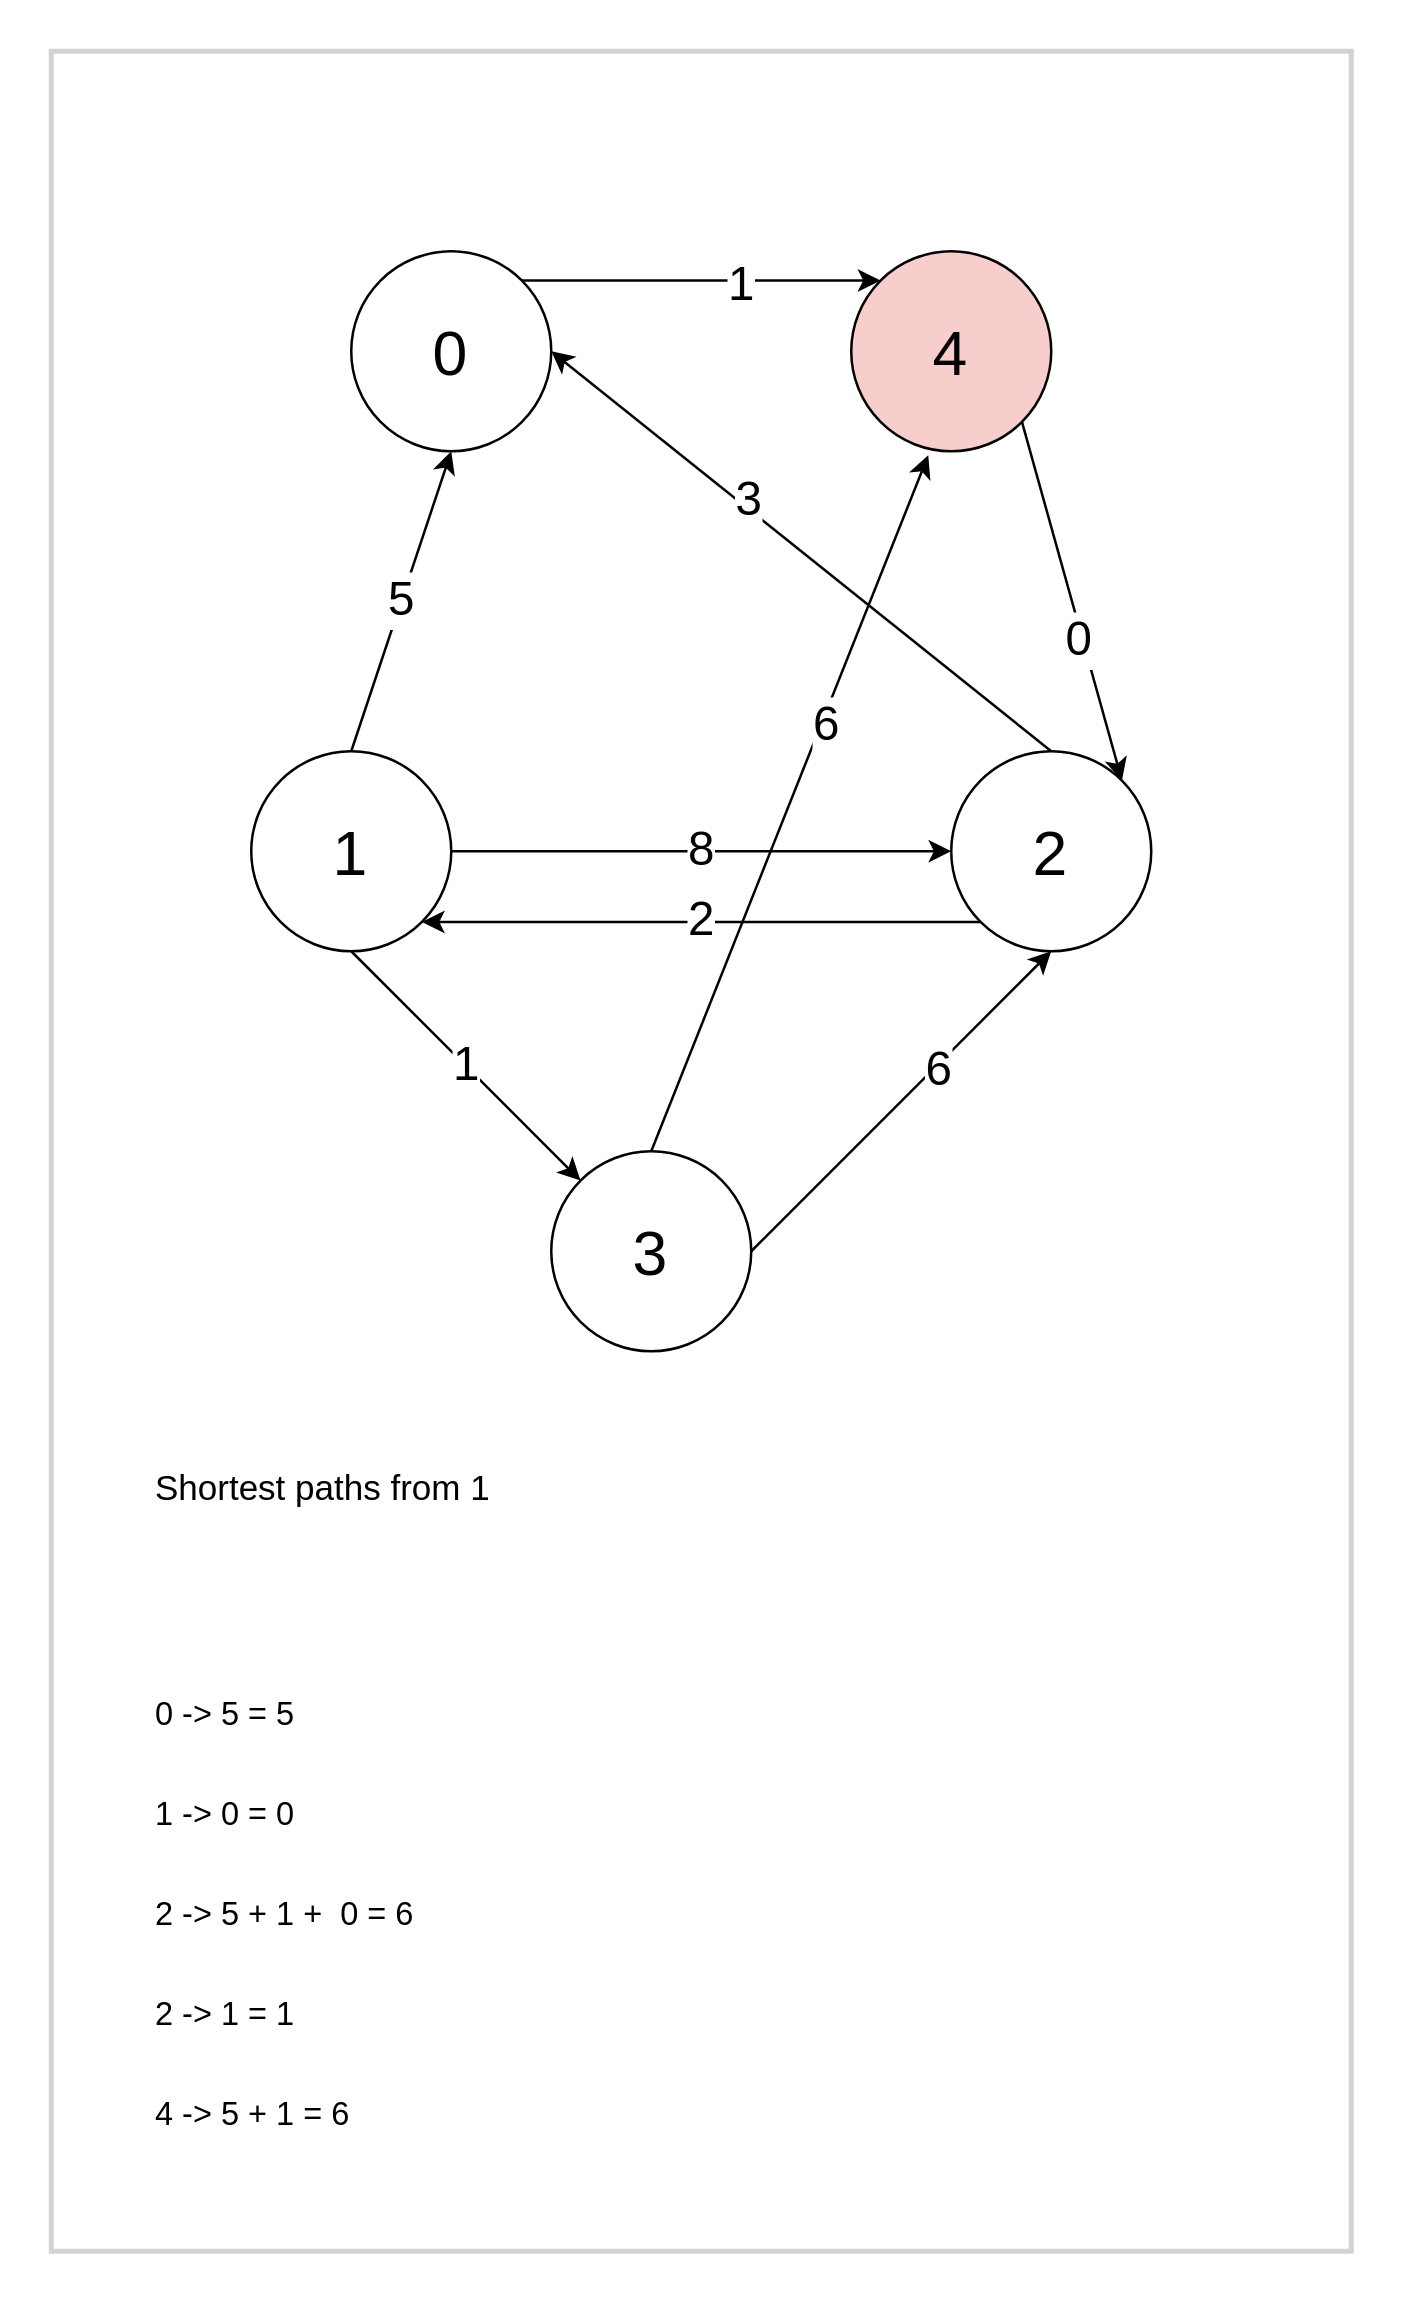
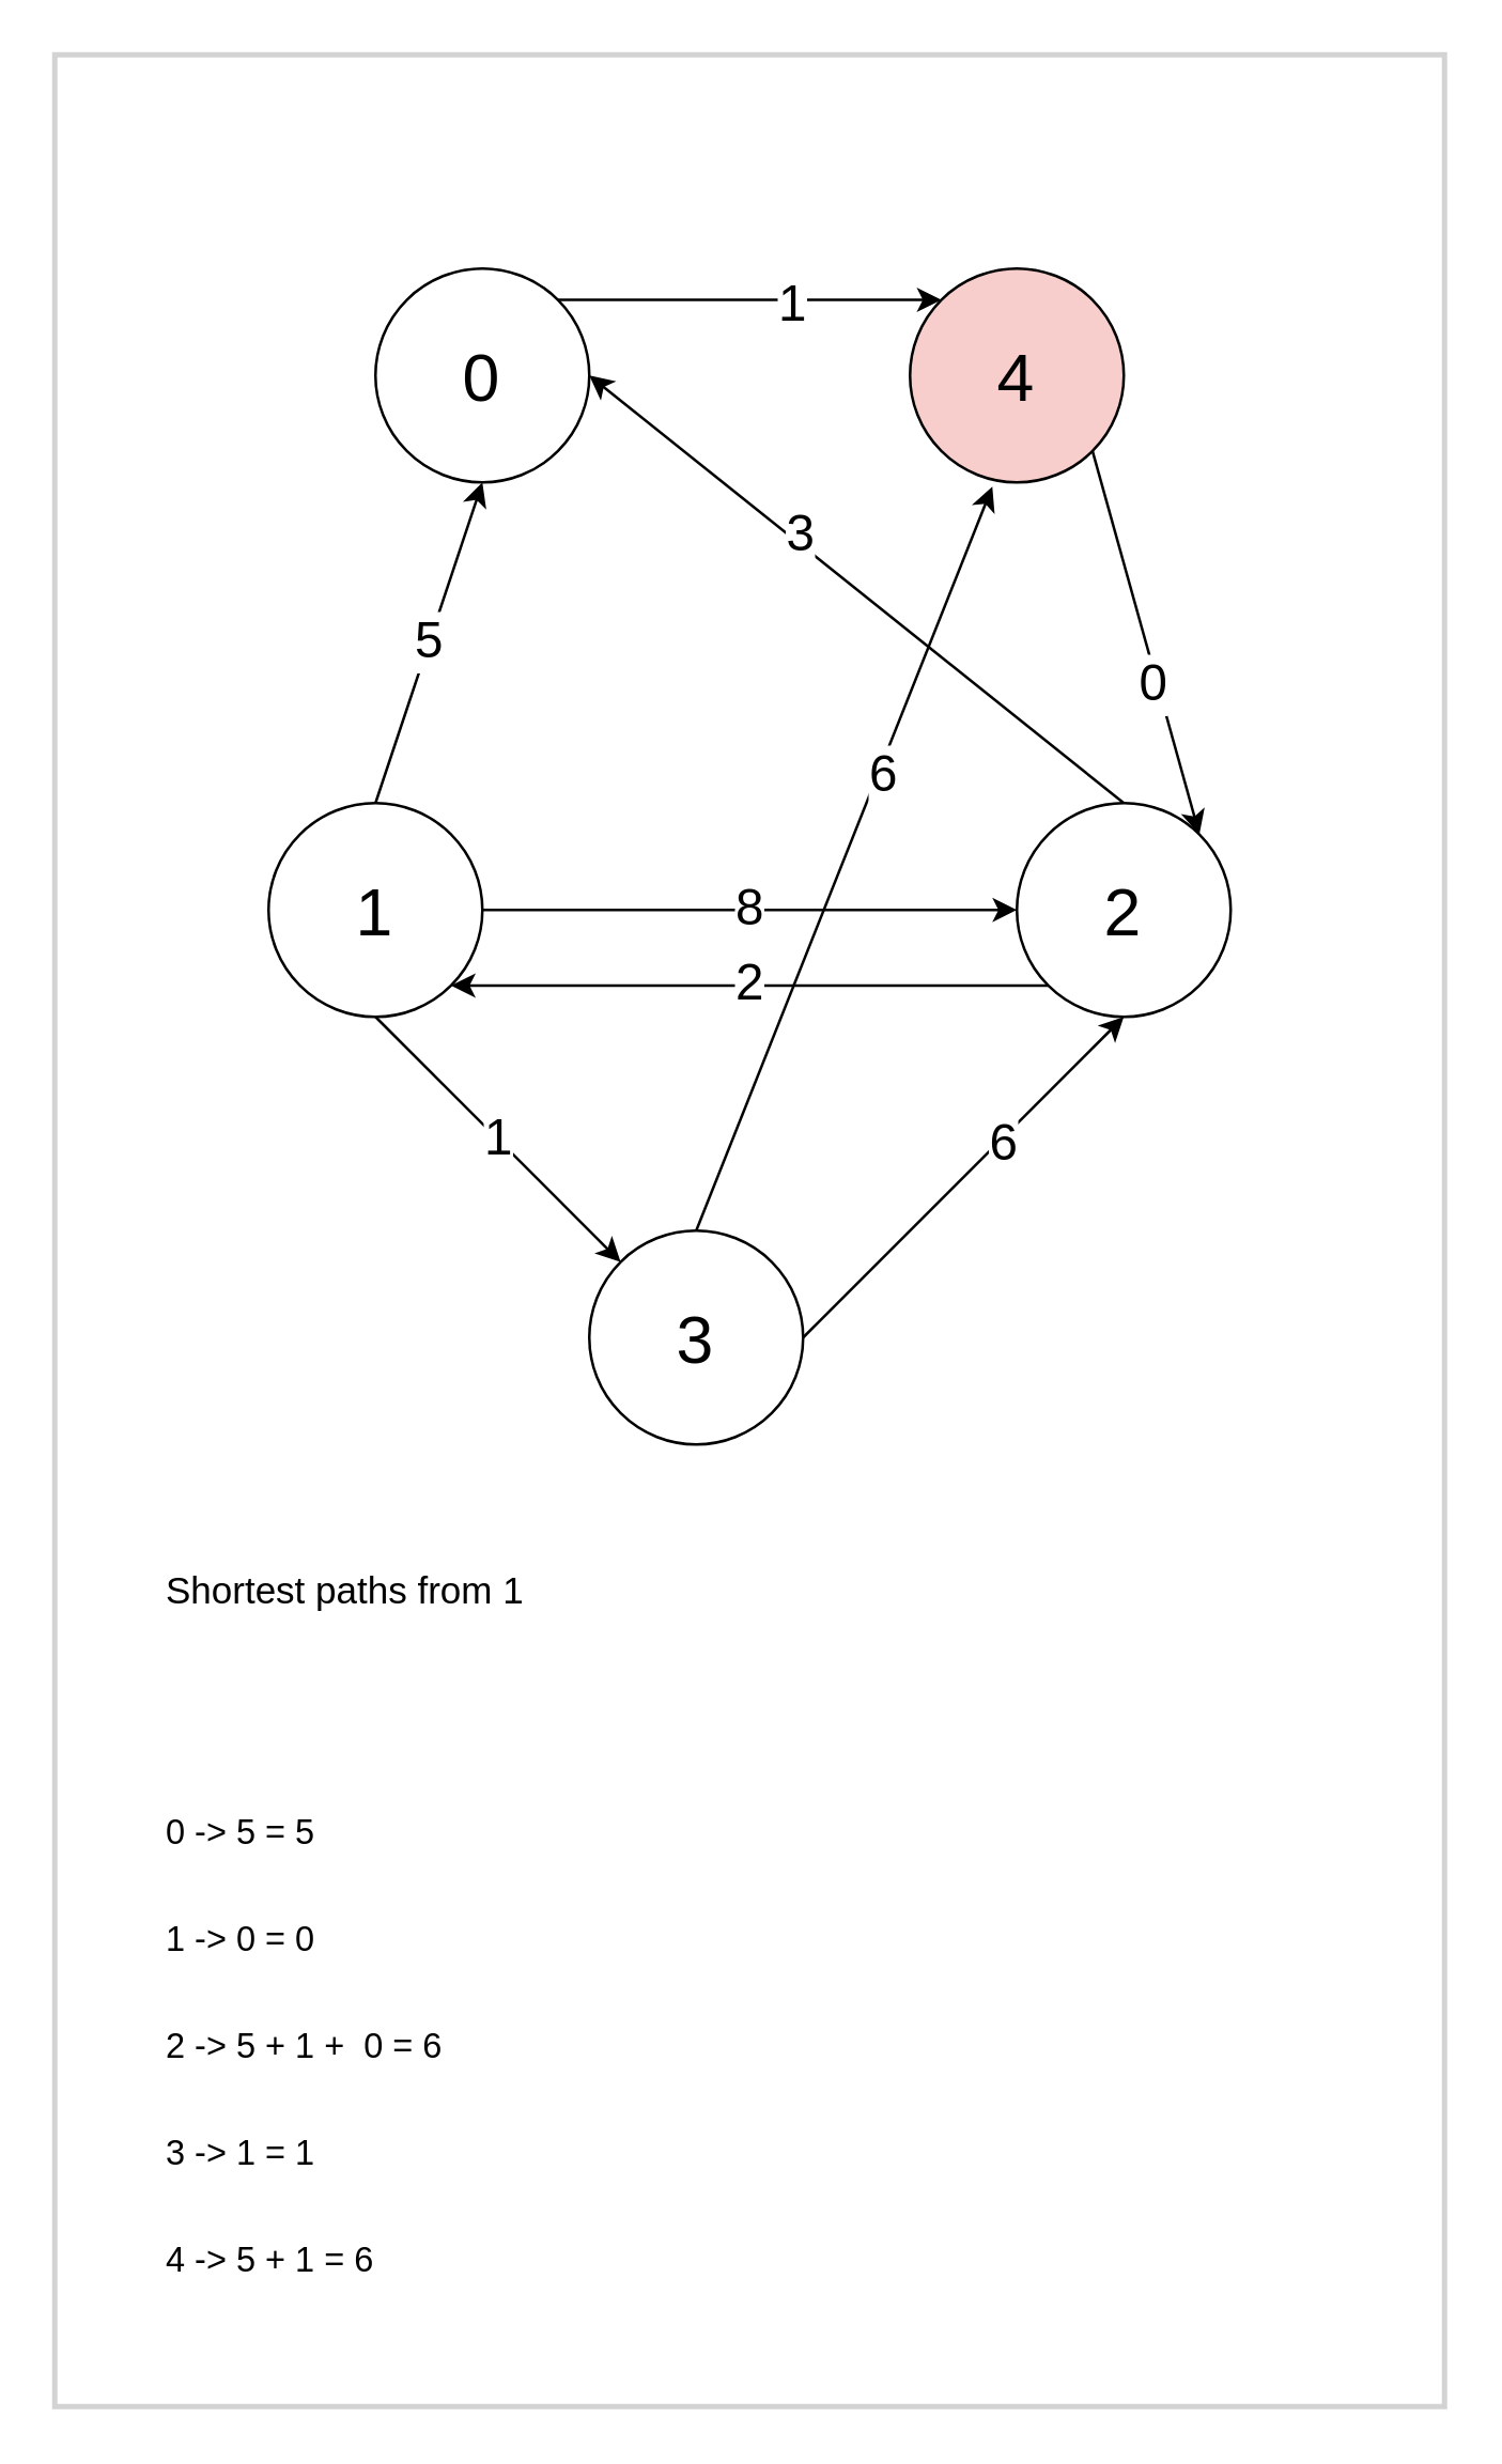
  <mxCell id="0" />
  <mxCell id="1" parent="0" />
  <mxCell id="2" value="" style="rounded=0;whiteSpace=wrap;html=1;fillColor=none;strokeColor=#d3d3d3;strokeWidth=2;" parent="1" vertex="1"><mxGeometry y="20" width="520" height="880" as="geometry" x="20" /></mxCell>
  <mxCell id="3" value="1" style="ellipse;whiteSpace=wrap;html=1;aspect=fixed;fontSize=25;" parent="1" vertex="1"><mxGeometry x="100" y="300" width="80" height="80" as="geometry" /></mxCell>
  <mxCell id="4" value="2" style="ellipse;whiteSpace=wrap;html=1;aspect=fixed;fontSize=25;" parent="1" vertex="1"><mxGeometry x="380" y="300" width="80" height="80" as="geometry" /></mxCell>
  <mxCell id="5" value="3" style="ellipse;whiteSpace=wrap;html=1;aspect=fixed;fontSize=25;" parent="1" vertex="1"><mxGeometry x="220" y="460" width="80" height="80" as="geometry" /></mxCell>
  <mxCell id="6" value="4" style="ellipse;whiteSpace=wrap;html=1;aspect=fixed;fontSize=25;fillColor=#f8cecc;" parent="1" vertex="1"><mxGeometry x="340" y="100" width="80" height="80" as="geometry" /></mxCell>
  <mxCell id="7" value="0" style="ellipse;whiteSpace=wrap;html=1;aspect=fixed;fontSize=25;" parent="1" vertex="1"><mxGeometry x="140" y="100" width="80" height="80" as="geometry" /></mxCell>
  <mxCell id="8" value="5" style="endArrow=classic;html=1;rounded=0;exitX=0.5;exitY=0;exitDx=0;exitDy=0;entryX=0.5;entryY=1;entryDx=0;entryDy=0;fontSize=19;" parent="1" source="3" target="7" edge="1"><mxGeometry width="50" height="50" relative="1" as="geometry"><mxPoint x="200" y="290" as="sourcePoint" /><mxPoint x="250" y="240" as="targetPoint" /></mxGeometry></mxCell>
  <mxCell id="9" value="8" style="endArrow=classic;html=1;rounded=0;exitX=1;exitY=0.5;exitDx=0;exitDy=0;entryX=0;entryY=0.5;entryDx=0;entryDy=0;fontSize=19;" parent="1" source="3" target="4" edge="1"><mxGeometry width="50" height="50" relative="1" as="geometry"><mxPoint x="250" y="360" as="sourcePoint" /><mxPoint x="290" y="240" as="targetPoint" /></mxGeometry></mxCell>
  <mxCell id="10" value="6" style="endArrow=classic;html=1;rounded=0;exitX=0.5;exitY=0;exitDx=0;exitDy=0;entryX=0.385;entryY=1.02;entryDx=0;entryDy=0;fontSize=19;entryPerimeter=0;" parent="1" source="5" target="6" edge="1"><mxGeometry x="0.227" y="-2" width="50" height="50" relative="1" as="geometry"><mxPoint x="190" y="350" as="sourcePoint" /><mxPoint x="390" y="350" as="targetPoint" /><mxPoint as="offset" /></mxGeometry></mxCell>
  <mxCell id="11" value="3" style="endArrow=classic;html=1;rounded=0;exitX=0.5;exitY=0;exitDx=0;exitDy=0;fontSize=19;entryX=1;entryY=0.5;entryDx=0;entryDy=0;" parent="1" source="4" target="7" edge="1"><mxGeometry x="0.227" y="-2" width="50" height="50" relative="1" as="geometry"><mxPoint x="270" y="470" as="sourcePoint" /><mxPoint x="230" y="150" as="targetPoint" /><mxPoint as="offset" /></mxGeometry></mxCell>
  <mxCell id="12" value="6" style="endArrow=classic;html=1;rounded=0;exitX=1;exitY=0.5;exitDx=0;exitDy=0;entryX=0.5;entryY=1;entryDx=0;entryDy=0;fontSize=19;" parent="1" source="5" target="4" edge="1"><mxGeometry x="0.227" y="-2" width="50" height="50" relative="1" as="geometry"><mxPoint x="470" y="738" as="sourcePoint" /><mxPoint x="581" y="460" as="targetPoint" /><mxPoint as="offset" /></mxGeometry></mxCell>
  <mxCell id="13" value="2" style="endArrow=classic;html=1;rounded=0;exitX=0;exitY=1;exitDx=0;exitDy=0;entryX=1;entryY=1;entryDx=0;entryDy=0;fontSize=19;" parent="1" source="4" target="3" edge="1"><mxGeometry width="50" height="50" relative="1" as="geometry"><mxPoint x="190" y="350" as="sourcePoint" /><mxPoint x="390" y="350" as="targetPoint" /></mxGeometry></mxCell>
  <mxCell id="14" value="Shortest paths from 1" style="text;html=1;align=left;verticalAlign=middle;resizable=0;points=[];autosize=1;strokeColor=none;fillColor=none;fontSize=14;" parent="1" vertex="1"><mxGeometry x="60" y="580" width="160" height="30" as="geometry" /></mxCell>
  <mxCell id="15" value="0 -&amp;gt; 5 = 5" style="text;html=1;align=left;verticalAlign=middle;resizable=0;points=[];autosize=1;strokeColor=none;fillColor=none;fontSize=13;" parent="1" vertex="1"><mxGeometry x="60" y="670" width="80" height="30" as="geometry" /></mxCell>
  <mxCell id="16" value="2 -&amp;gt; 5 + 1 +&amp;nbsp; 0 = 6" style="text;html=1;align=left;verticalAlign=middle;resizable=0;points=[];autosize=1;strokeColor=none;fillColor=none;fontSize=13;" parent="1" vertex="1"><mxGeometry x="60" y="750" width="130" height="30" as="geometry" /></mxCell>
  <mxCell id="17" value="1" style="endArrow=classic;html=1;rounded=0;exitX=1;exitY=0;exitDx=0;exitDy=0;fontSize=19;entryX=0;entryY=0;entryDx=0;entryDy=0;" parent="1" source="7" target="6" edge="1"><mxGeometry x="0.227" y="-2" width="50" height="50" relative="1" as="geometry"><mxPoint x="430" y="310" as="sourcePoint" /><mxPoint x="230" y="150" as="targetPoint" /><mxPoint as="offset" /></mxGeometry></mxCell>
  <mxCell id="18" value="1" style="endArrow=classic;html=1;rounded=0;exitX=0.5;exitY=1;exitDx=0;exitDy=0;entryX=0;entryY=0;entryDx=0;entryDy=0;fontSize=19;" parent="1" source="3" target="5" edge="1"><mxGeometry width="50" height="50" relative="1" as="geometry"><mxPoint x="244" y="470" as="sourcePoint" /><mxPoint y="470" as="targetPoint" x="20" /></mxGeometry></mxCell>
  <mxCell id="19" value="0" style="endArrow=classic;html=1;rounded=0;exitX=1;exitY=1;exitDx=0;exitDy=0;fontSize=19;entryX=1;entryY=0;entryDx=0;entryDy=0;" parent="1" source="6" target="4" edge="1"><mxGeometry x="0.227" y="-2" width="50" height="50" relative="1" as="geometry"><mxPoint x="348" y="250" as="sourcePoint" /><mxPoint x="492" y="250" as="targetPoint" /><mxPoint as="offset" /></mxGeometry></mxCell>
- <mxCell id="20" value="2 -&amp;gt; 1 = 1" style="text;html=1;align=left;verticalAlign=middle;resizable=0;points=[];autosize=1;strokeColor=none;fillColor=none;fontSize=13;" parent="1" vertex="1"><mxGeometry x="60" y="790" width="80" height="30" as="geometry" /></mxCell>
+ <mxCell id="20" value="3 -&amp;gt; 1 = 1" style="text;html=1;align=left;verticalAlign=middle;resizable=0;points=[];autosize=1;strokeColor=none;fillColor=none;fontSize=13;" parent="1" vertex="1"><mxGeometry x="60" y="790" width="80" height="30" as="geometry" /></mxCell>
  <mxCell id="21" value="4 -&amp;gt; 5 + 1 = 6" style="text;html=1;align=left;verticalAlign=middle;resizable=0;points=[];autosize=1;strokeColor=none;fillColor=none;fontSize=13;" parent="1" vertex="1"><mxGeometry x="60" y="830" width="100" height="30" as="geometry" /></mxCell>
  <mxCell id="22" value="1 -&amp;gt; 0 = 0" style="text;html=1;align=left;verticalAlign=middle;resizable=0;points=[];autosize=1;strokeColor=none;fillColor=none;fontSize=13;" vertex="1" parent="1"><mxGeometry x="60" y="710" width="80" height="30" as="geometry" /></mxCell>
